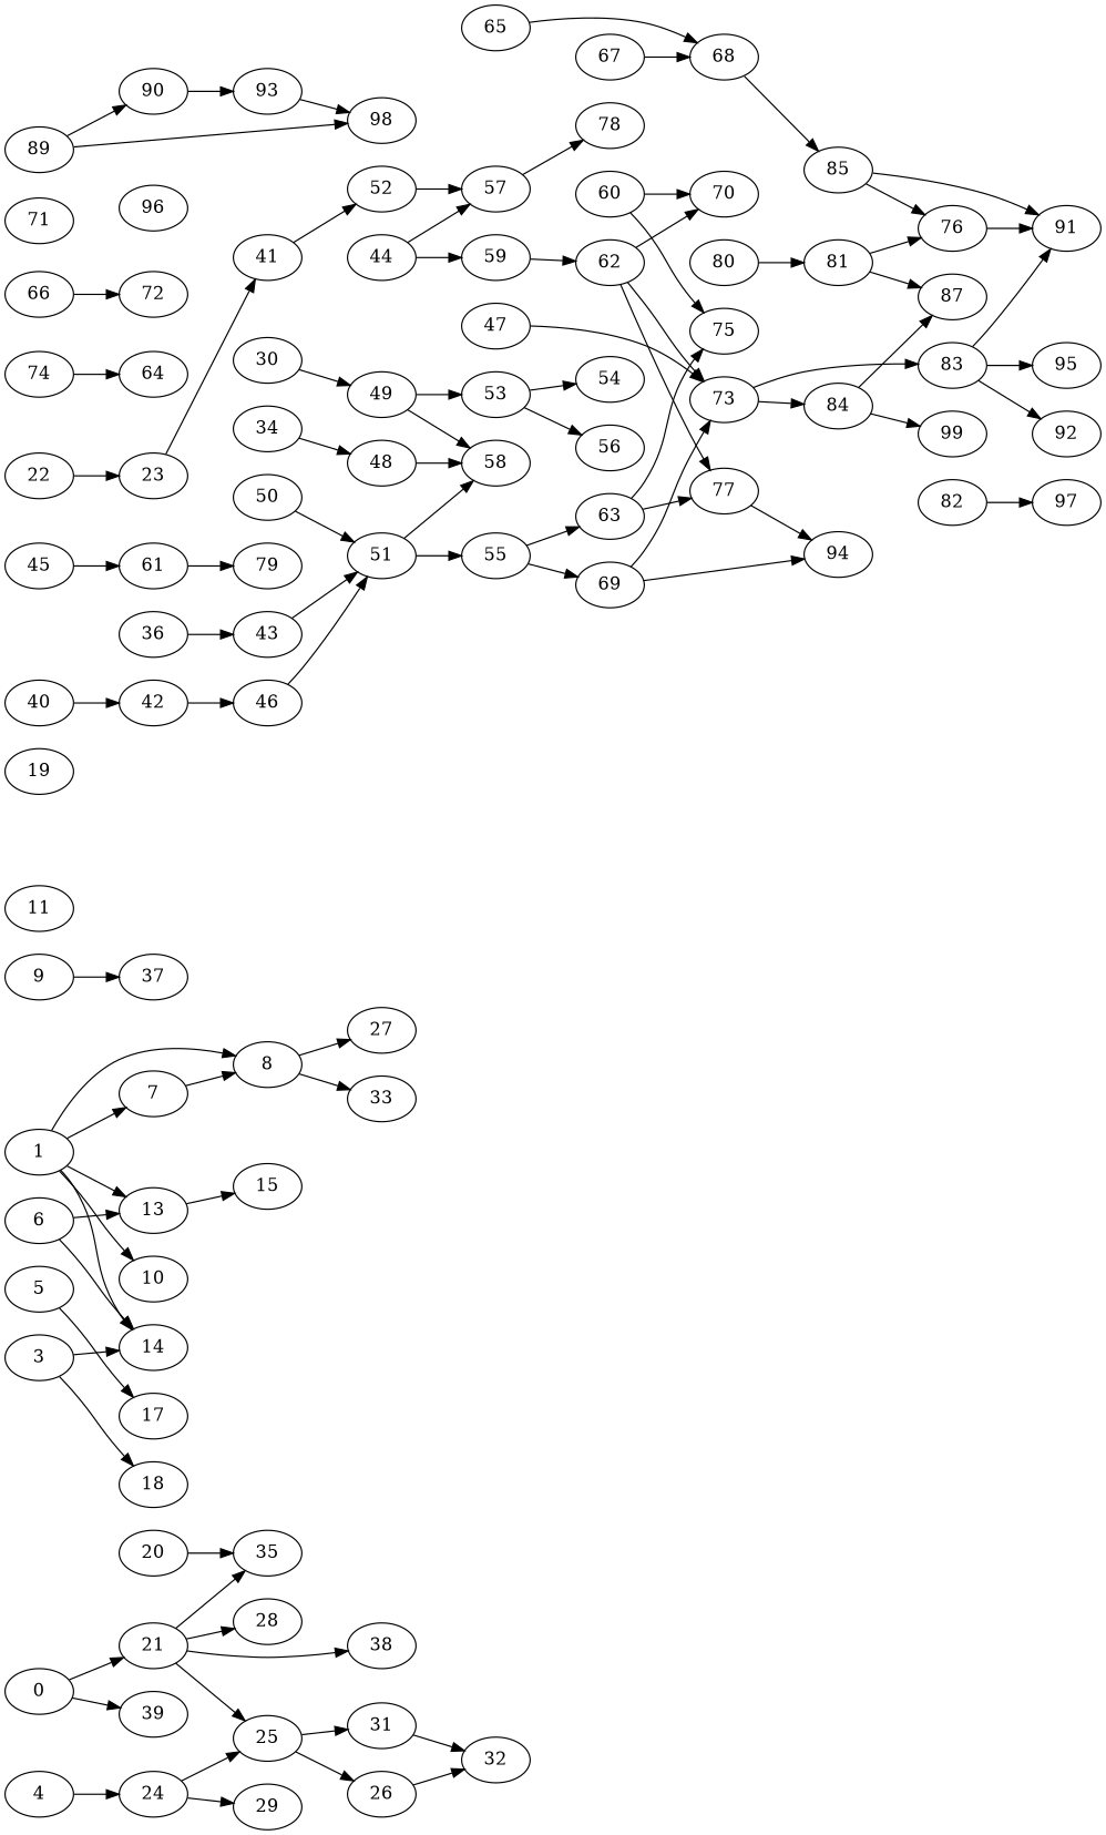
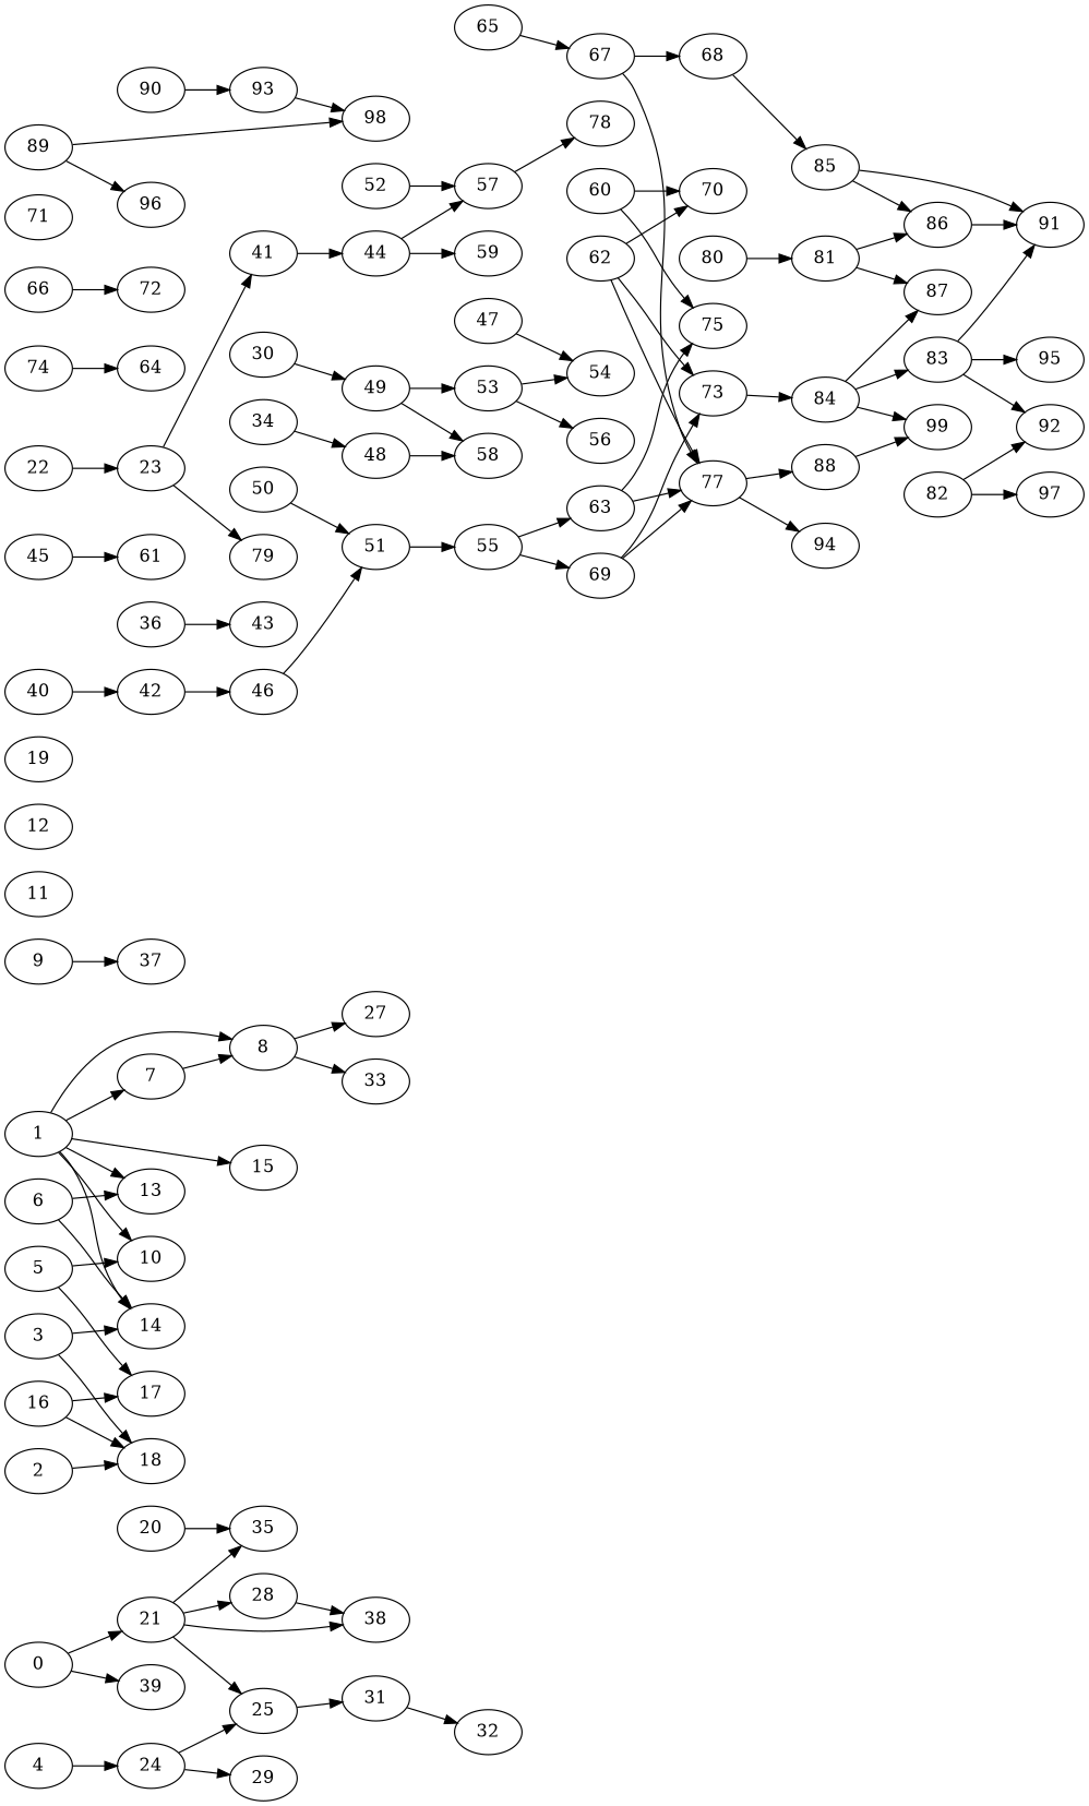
  digraph {
    fontname="DejaVu Serif"
    rankdir=LR
    node [fontname="DejaVu Serif"]
    edge [fontname="DejaVu Serif"]
    0
    21
    39
    35
    25
    28
    38
    31
-   26
    1
    7
    8
    10
    13
    14
    27
    33
    15
+   2
    18
    3
    4
    24
    29
    5
    17
    6
    9
    37
    11
+   12
+   16
    19
    20
    32
    22
    23
    41
    44
    57
    59
    30
    49
    58
    53
    54
    56
    34
    48
    36
    43
    51
    55
    40
    42
    46
    78
    62
    63
    69
    77
    70
    73
    45
    61
    79
    47
    50
    75
    52
+   88
    94
    83
    84
    60
    99
    91
    92
    95
    87
    74
    64
    65
    67
    68
    85
    66
    72
-   86 [label=76]
+   86
    71
    80
    81
    82
    97
    89
    90
    98
    93
    96
    0 -> 21
    0 -> 39
    21 -> 35
    21 -> 25
    21 -> 28
    21 -> 38
    25 -> 31
-   25 -> 26
+   28 -> 38
    31 -> 32
-   26 -> 32
    1 -> 7
    1 -> 8
    1 -> 10
    1 -> 13
    1 -> 14
    7 -> 8
    8 -> 27
    8 -> 33
-   13 -> 15
+   1 -> 15
+   2 -> 18
    3 -> 14
    3 -> 18
    4 -> 24
    24 -> 25
    24 -> 29
+   5 -> 10
    5 -> 17
    6 -> 13
    6 -> 14
    9 -> 37
+   16 -> 18
+   16 -> 17
    20 -> 35
    22 -> 23
    23 -> 41
-   41 -> 52
+   41 -> 44
    44 -> 57
    44 -> 59
    57 -> 78
-   59 -> 62
    30 -> 49
    49 -> 58
    49 -> 53
    53 -> 54
    53 -> 56
    34 -> 48
    48 -> 58
    36 -> 43
-   43 -> 51
-   51 -> 58
    51 -> 55
    55 -> 63
    55 -> 69
    40 -> 42
    42 -> 46
    46 -> 51
    62 -> 77
    62 -> 70
    62 -> 73
    63 -> 77
    63 -> 75
-   69 -> 94
+   69 -> 77
    69 -> 73
+   77 -> 88
    77 -> 94
-   73 -> 83
+   84 -> 83
    73 -> 84
    45 -> 61
-   61 -> 79
-   47 -> 73
+   23 -> 79
+   47 -> 54
    50 -> 51
    52 -> 57
+   88 -> 99
    83 -> 91
    83 -> 92
    83 -> 95
    84 -> 99
    84 -> 87
    60 -> 70
    60 -> 75
    74 -> 64
-   65 -> 68
+   65 -> 67
+   67 -> 77
    67 -> 68
    68 -> 85
    85 -> 91
    85 -> 86
    66 -> 72
    86 -> 91
    80 -> 81
    81 -> 87
    81 -> 86
+   82 -> 92
    82 -> 97
-   89 -> 90
+   89 -> 96
    89 -> 98
    90 -> 93
    93 -> 98
  }
